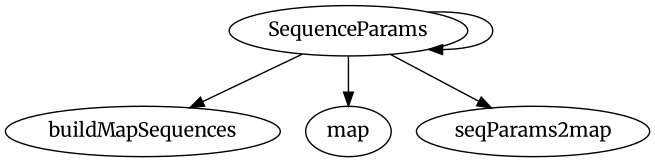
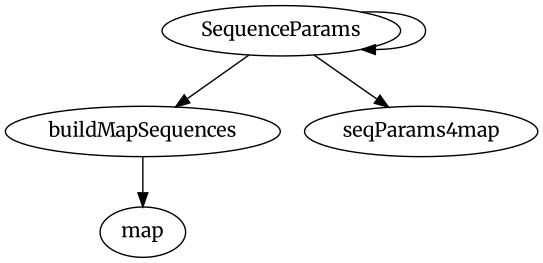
  digraph {
    fontname=Merriweather
    node [fontname=Merriweather]
    edge [fontname=Merriweather]
    SequenceParams
    buildMapSequences
    n3 [label=map]
-   seqParams2map
+   seqParams2map [label=seqParams4map]
    SequenceParams -> SequenceParams
    SequenceParams -> buildMapSequences
-   SequenceParams -> n3
+   buildMapSequences -> n3
    SequenceParams -> seqParams2map
  }
